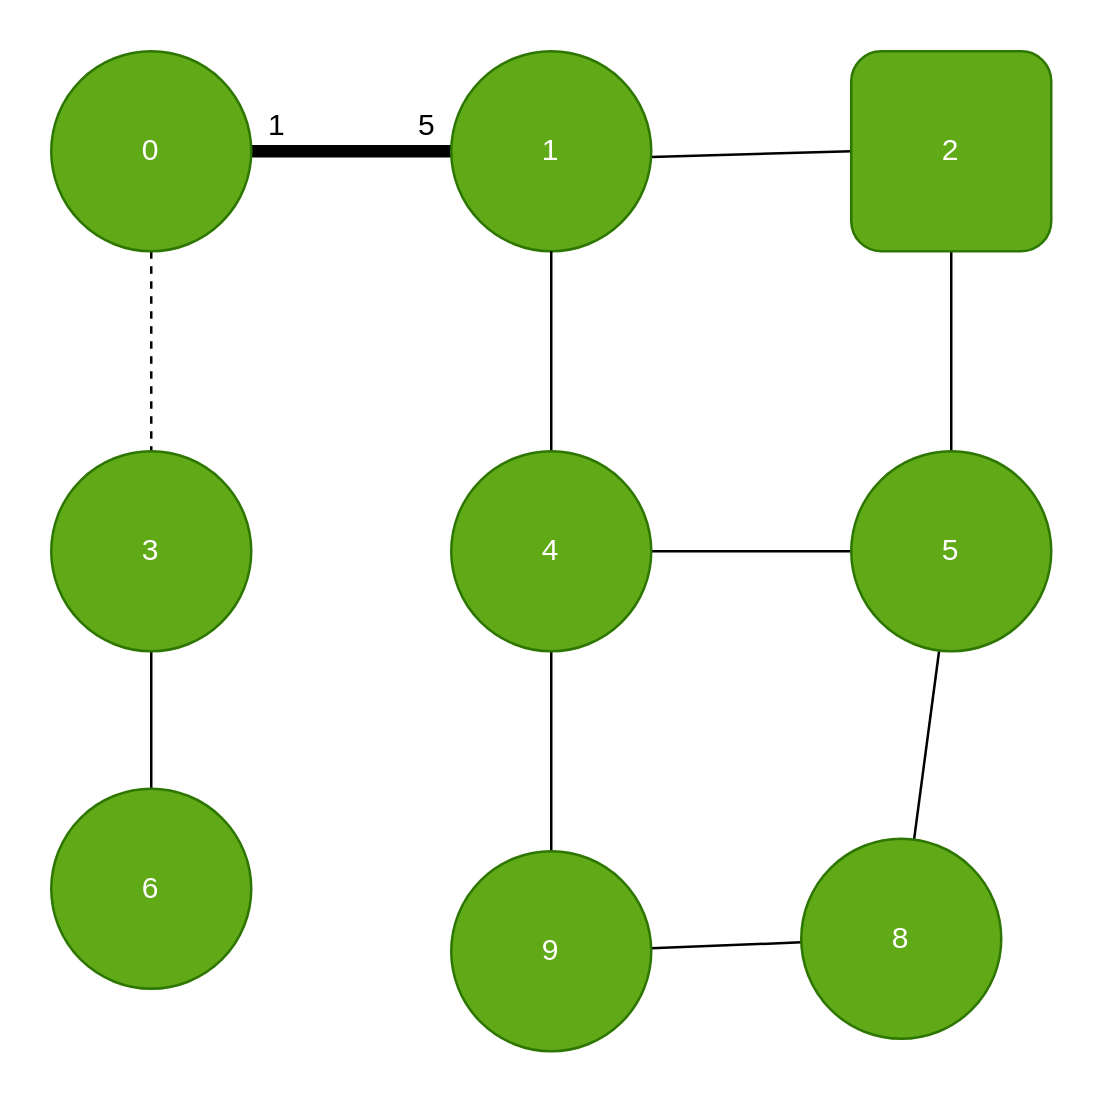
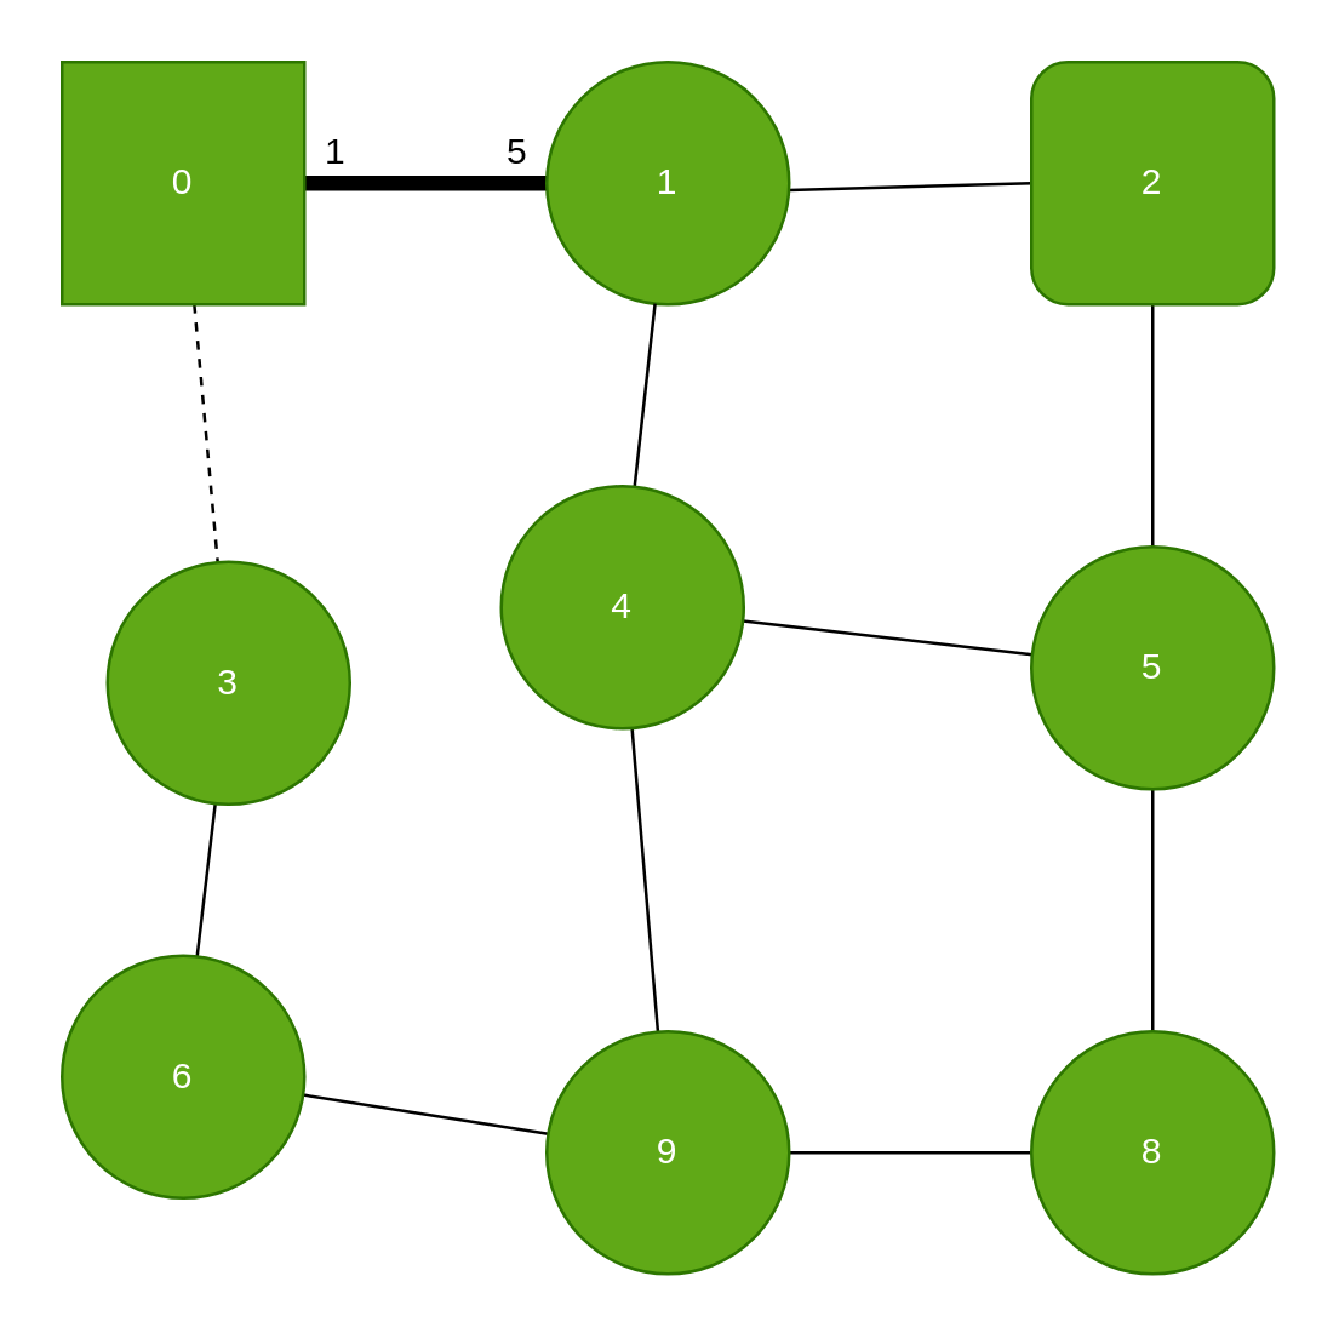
  <mxCell id="0" />
  <mxCell id="1" parent="0" />
  <mxCell id="2" value="" style="edgeStyle=none;html=1;strokeColor=default;endArrow=none;endFill=0;strokeWidth=5;" edge="1" parent="1" source="4" target="6"><mxGeometry relative="1" as="geometry" /></mxCell>
  <mxCell id="3" value="" style="edgeStyle=none;html=1;endArrow=none;endFill=0;strokeColor=default;dashed=1;" edge="1" parent="1" source="4" target="16"><mxGeometry relative="1" as="geometry" /></mxCell>
- <mxCell id="4" value="0" style="ellipse;whiteSpace=wrap;html=1;aspect=fixed;fillColor=#60a917;fontColor=#ffffff;strokeColor=#2D7600;" vertex="1" parent="1"><mxGeometry x="20" y="20" width="80" height="80" as="geometry" /></mxCell>
+ <mxCell id="4" value="0" style="whiteSpace=wrap;html=1;aspect=fixed;fillColor=#60a917;fontColor=#ffffff;strokeColor=#2D7600;rounded=0;" vertex="1" parent="1"><mxGeometry x="20" y="20" width="80" height="80" as="geometry" /></mxCell>
  <mxCell id="5" value="" style="edgeStyle=none;html=1;endArrow=none;endFill=0;strokeColor=default;" edge="1" parent="1" source="6" target="8"><mxGeometry relative="1" as="geometry" /></mxCell>
  <mxCell id="6" value="1" style="ellipse;whiteSpace=wrap;html=1;aspect=fixed;fillColor=#60a917;fontColor=#ffffff;strokeColor=#2D7600;" vertex="1" parent="1"><mxGeometry x="180" y="20" width="80" height="80" as="geometry" /></mxCell>
  <mxCell id="7" value="" style="edgeStyle=none;html=1;endArrow=none;endFill=0;strokeColor=default;" edge="1" parent="1" source="8" target="11"><mxGeometry relative="1" as="geometry" /></mxCell>
  <mxCell id="8" value="2" style="whiteSpace=wrap;html=1;aspect=fixed;fillColor=#60a917;fontColor=#ffffff;strokeColor=#2D7600;rounded=1;" vertex="1" parent="1"><mxGeometry x="340" y="20" width="80" height="80" as="geometry" /></mxCell>
  <mxCell id="9" value="" style="edgeStyle=none;html=1;endArrow=none;endFill=0;strokeColor=default;" edge="1" parent="1" source="11" target="14"><mxGeometry relative="1" as="geometry" /></mxCell>
  <mxCell id="10" value="" style="edgeStyle=none;html=1;endArrow=none;endFill=0;strokeColor=default;" edge="1" parent="1" source="11" target="21"><mxGeometry relative="1" as="geometry" /></mxCell>
  <mxCell id="11" value="5" style="ellipse;whiteSpace=wrap;html=1;aspect=fixed;fillColor=#60a917;fontColor=#ffffff;strokeColor=#2D7600;" vertex="1" parent="1"><mxGeometry x="340" y="180" width="80" height="80" as="geometry" /></mxCell>
  <mxCell id="12" value="" style="edgeStyle=none;html=1;endArrow=none;endFill=0;strokeColor=default;" edge="1" parent="1" source="14" target="20"><mxGeometry relative="1" as="geometry" /></mxCell>
  <mxCell id="13" value="" style="edgeStyle=none;html=1;endArrow=none;endFill=0;strokeColor=default;" edge="1" parent="1" source="14" target="6"><mxGeometry relative="1" as="geometry" /></mxCell>
- <mxCell id="14" value="4" style="ellipse;whiteSpace=wrap;html=1;aspect=fixed;fillColor=#60a917;fontColor=#ffffff;strokeColor=#2D7600;" vertex="1" parent="1"><mxGeometry x="180" y="180" width="80" height="80" as="geometry" /></mxCell>
+ <mxCell id="14" value="4" style="ellipse;whiteSpace=wrap;html=1;aspect=fixed;fillColor=#60a917;fontColor=#ffffff;strokeColor=#2D7600;" vertex="1" parent="1"><mxGeometry x="165" y="160" width="80" height="80" as="geometry" /></mxCell>
  <mxCell id="15" value="" style="edgeStyle=none;html=1;endArrow=none;endFill=0;strokeColor=default;" edge="1" parent="1" source="16" target="18"><mxGeometry relative="1" as="geometry" /></mxCell>
- <mxCell id="16" value="3" style="ellipse;whiteSpace=wrap;html=1;aspect=fixed;fillColor=#60a917;fontColor=#ffffff;strokeColor=#2D7600;" vertex="1" parent="1"><mxGeometry x="20" y="180" width="80" height="80" as="geometry" /></mxCell>
+ <mxCell id="16" value="3" style="ellipse;whiteSpace=wrap;html=1;aspect=fixed;fillColor=#60a917;fontColor=#ffffff;strokeColor=#2D7600;" vertex="1" parent="1"><mxGeometry x="35" y="185" width="80" height="80" as="geometry" /></mxCell>
+ <mxCell id="17" value="" style="edgeStyle=none;html=1;endArrow=none;endFill=0;strokeColor=default;" edge="1" parent="1" source="18" target="20"><mxGeometry relative="1" as="geometry" /></mxCell>
  <mxCell id="18" value="6" style="ellipse;whiteSpace=wrap;html=1;aspect=fixed;fillColor=#60a917;fontColor=#ffffff;strokeColor=#2D7600;" vertex="1" parent="1"><mxGeometry x="20" y="315" width="80" height="80" as="geometry" /></mxCell>
  <mxCell id="19" value="" style="edgeStyle=none;html=1;endArrow=none;endFill=0;strokeColor=default;" edge="1" parent="1" source="20" target="21"><mxGeometry relative="1" as="geometry" /></mxCell>
  <mxCell id="20" value="9" style="ellipse;whiteSpace=wrap;html=1;aspect=fixed;fillColor=#60a917;fontColor=#ffffff;strokeColor=#2D7600;" vertex="1" parent="1"><mxGeometry x="180" y="340" width="80" height="80" as="geometry" /></mxCell>
- <mxCell id="21" value="8" style="ellipse;whiteSpace=wrap;html=1;aspect=fixed;fillColor=#60a917;fontColor=#ffffff;strokeColor=#2D7600;" vertex="1" parent="1"><mxGeometry x="320" y="335" width="80" height="80" as="geometry" /></mxCell>
+ <mxCell id="21" value="8" style="ellipse;whiteSpace=wrap;html=1;aspect=fixed;fillColor=#60a917;fontColor=#ffffff;strokeColor=#2D7600;" vertex="1" parent="1"><mxGeometry x="340" y="340" width="80" height="80" as="geometry" /></mxCell>
  <mxCell id="22" value="5" style="text;html=1;align=center;verticalAlign=middle;resizable=0;points=[];autosize=1;strokeColor=none;fillColor=none;" vertex="1" parent="1"><mxGeometry x="160" y="40" width="20" height="20" as="geometry" /></mxCell>
  <mxCell id="23" value="1" style="text;html=1;align=center;verticalAlign=middle;resizable=0;points=[];autosize=1;strokeColor=none;fillColor=none;" vertex="1" parent="1"><mxGeometry x="100" y="40" width="20" height="20" as="geometry" /></mxCell>
